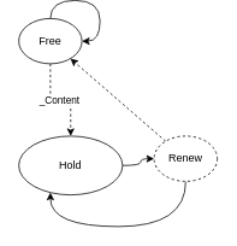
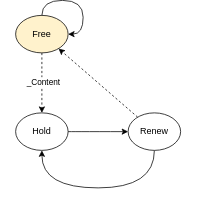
  <mxCell id="0" />
  <mxCell id="1" parent="0" />
  <mxCell id="2" value="" style="edgeStyle=orthogonalEdgeStyle;rounded=0;orthogonalLoop=1;jettySize=auto;html=1;dashed=1;" edge="1" parent="1" source="4" target="6"><mxGeometry relative="1" as="geometry" /></mxCell>
  <mxCell id="3" value="_Content" style="edgeLabel;html=1;align=center;verticalAlign=middle;resizable=0;points=[];" vertex="1" connectable="0" parent="2"><mxGeometry x="-0.05" y="1" relative="1" as="geometry"><mxPoint as="offset" /></mxGeometry></mxCell>
- <mxCell id="4" value="Free" style="ellipse;whiteSpace=wrap;html=1;" vertex="1" parent="1"><mxGeometry x="20" y="20" width="70" height="50" as="geometry" /></mxCell>
+ <mxCell id="4" value="Free" style="ellipse;whiteSpace=wrap;html=1;fillColor=#fff2cc;" vertex="1" parent="1"><mxGeometry x="20" y="20" width="70" height="50" as="geometry" /></mxCell>
  <mxCell id="5" value="" style="edgeStyle=orthogonalEdgeStyle;rounded=0;orthogonalLoop=1;jettySize=auto;html=1;curved=1;" edge="1" parent="1" source="6" target="9"><mxGeometry relative="1" as="geometry" /></mxCell>
- <mxCell id="6" value="Hold" style="ellipse;whiteSpace=wrap;html=1;" vertex="1" parent="1"><mxGeometry x="20" y="150" width="115" height="65" as="geometry" /></mxCell>
+ <mxCell id="6" value="Hold" style="ellipse;whiteSpace=wrap;html=1;" vertex="1" parent="1"><mxGeometry x="20" y="150" width="70" height="50" as="geometry" /></mxCell>
  <mxCell id="7" style="rounded=0;orthogonalLoop=1;jettySize=auto;html=1;dashed=1;" edge="1" parent="1" source="9" target="4"><mxGeometry relative="1" as="geometry" /></mxCell>
  <mxCell id="8" style="edgeStyle=orthogonalEdgeStyle;rounded=0;orthogonalLoop=1;jettySize=auto;html=1;curved=1;" edge="1" parent="1" source="9" target="6"><mxGeometry relative="1" as="geometry"><Array as="points"><mxPoint x="205" y="250" /><mxPoint x="55" y="250" /></Array></mxGeometry></mxCell>
- <mxCell id="9" value="Renew" style="ellipse;whiteSpace=wrap;html=1;dashed=1;" vertex="1" parent="1"><mxGeometry x="170" y="150" width="70" height="50" as="geometry" /></mxCell>
+ <mxCell id="9" value="Renew" style="ellipse;whiteSpace=wrap;html=1;" vertex="1" parent="1"><mxGeometry x="170" y="150" width="70" height="50" as="geometry" /></mxCell>
  <mxCell id="10" style="edgeStyle=orthogonalEdgeStyle;rounded=0;orthogonalLoop=1;jettySize=auto;html=1;entryX=1;entryY=0.5;entryDx=0;entryDy=0;curved=1;" edge="1" parent="1" source="4" target="4"><mxGeometry relative="1" as="geometry" /></mxCell>
